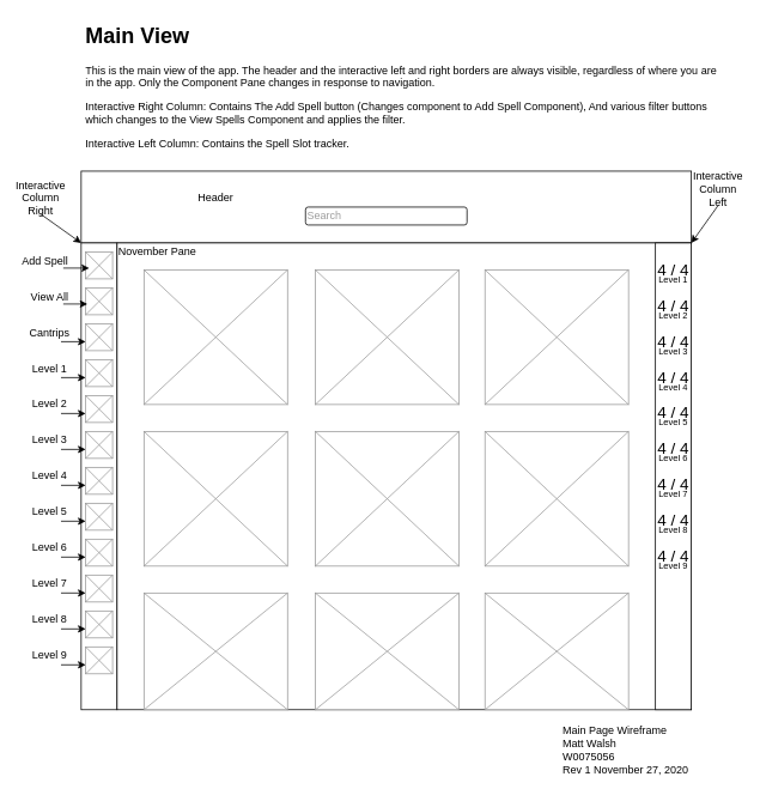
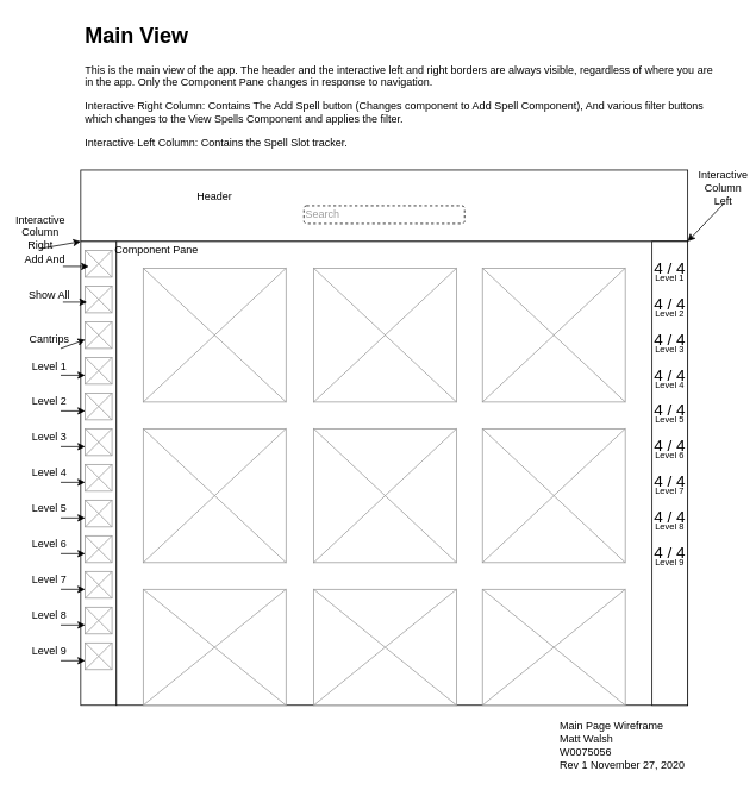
  <mxCell id="0" />
  <mxCell id="1" parent="0" />
  <mxCell id="2" value="" style="rounded=0;whiteSpace=wrap;html=1;" vertex="1" parent="1"><mxGeometry x="90" y="190" width="680" height="80" as="geometry" /></mxCell>
  <mxCell id="3" value="" style="rounded=0;whiteSpace=wrap;html=1;" vertex="1" parent="1"><mxGeometry x="90" y="270" width="40" height="520" as="geometry" /></mxCell>
  <mxCell id="4" value="" style="rounded=0;whiteSpace=wrap;html=1;" vertex="1" parent="1"><mxGeometry x="130" y="270" width="640" height="520" as="geometry" /></mxCell>
- <mxCell id="5" value="&lt;font color=&quot;#9c9c9c&quot;&gt;Search&lt;/font&gt;" style="rounded=1;whiteSpace=wrap;html=1;align=left;" vertex="1" parent="1"><mxGeometry x="340" y="230" width="180" height="20" as="geometry" /></mxCell>
+ <mxCell id="5" value="&lt;font color=&quot;#9c9c9c&quot;&gt;Search&lt;/font&gt;" style="rounded=1;whiteSpace=wrap;html=1;align=left;dashed=1;" vertex="1" parent="1"><mxGeometry x="340" y="230" width="180" height="20" as="geometry" /></mxCell>
  <mxCell id="6" value="" style="verticalLabelPosition=bottom;shadow=0;dashed=0;align=center;html=1;verticalAlign=top;strokeWidth=1;shape=mxgraph.mockup.graphics.simpleIcon;strokeColor=#999999;" vertex="1" parent="1"><mxGeometry x="95" y="280" width="30" height="30" as="geometry" /></mxCell>
  <mxCell id="7" value="" style="verticalLabelPosition=bottom;shadow=0;dashed=0;align=center;html=1;verticalAlign=top;strokeWidth=1;shape=mxgraph.mockup.graphics.simpleIcon;strokeColor=#999999;" vertex="1" parent="1"><mxGeometry x="95" y="320" width="30" height="30" as="geometry" /></mxCell>
  <mxCell id="8" value="" style="verticalLabelPosition=bottom;shadow=0;dashed=0;align=center;html=1;verticalAlign=top;strokeWidth=1;shape=mxgraph.mockup.graphics.simpleIcon;strokeColor=#999999;" vertex="1" parent="1"><mxGeometry x="95" y="360" width="30" height="30" as="geometry" /></mxCell>
  <mxCell id="9" value="" style="endArrow=classic;html=1;entryX=0.133;entryY=0.6;entryDx=0;entryDy=0;entryPerimeter=0;" edge="1" parent="1" target="6"><mxGeometry width="50" height="50" relative="1" as="geometry"><mxPoint x="70" y="298" as="sourcePoint" /><mxPoint x="80" y="290" as="targetPoint" /></mxGeometry></mxCell>
- <mxCell id="10" value="Add Spell" style="text;html=1;strokeColor=none;fillColor=none;align=center;verticalAlign=middle;whiteSpace=wrap;rounded=0;" vertex="1" parent="1"><mxGeometry x="20" y="280" width="60" height="20" as="geometry" /></mxCell>
+ <mxCell id="10" value="Add And" style="text;html=1;strokeColor=none;fillColor=none;align=center;verticalAlign=middle;whiteSpace=wrap;rounded=0;" vertex="1" parent="1"><mxGeometry x="20" y="280" width="60" height="20" as="geometry" /></mxCell>
  <mxCell id="11" value="" style="endArrow=classic;html=1;entryX=0.067;entryY=0.6;entryDx=0;entryDy=0;entryPerimeter=0;" edge="1" parent="1" target="7"><mxGeometry width="50" height="50" relative="1" as="geometry"><mxPoint x="70" y="338" as="sourcePoint" /><mxPoint x="460" y="400" as="targetPoint" /></mxGeometry></mxCell>
- <mxCell id="12" value="View All" style="text;html=1;strokeColor=none;fillColor=none;align=center;verticalAlign=middle;whiteSpace=wrap;rounded=0;" vertex="1" parent="1"><mxGeometry x="30" y="320" width="50" height="20" as="geometry" /></mxCell>
- <mxCell id="13" value="Cantrips" style="text;html=1;strokeColor=none;fillColor=none;align=center;verticalAlign=middle;whiteSpace=wrap;rounded=0;" vertex="1" parent="1"><mxGeometry x="30" y="360" width="50" height="20" as="geometry" /></mxCell>
+ <mxCell id="12" value="Show All" style="text;html=1;strokeColor=none;fillColor=none;align=center;verticalAlign=middle;whiteSpace=wrap;rounded=0;" vertex="1" parent="1"><mxGeometry x="30" y="320" width="50" height="20" as="geometry" /></mxCell>
+ <mxCell id="13" value="Cantrips" style="text;html=1;strokeColor=none;fillColor=none;align=center;verticalAlign=middle;whiteSpace=wrap;rounded=0;" vertex="1" parent="1"><mxGeometry x="30" y="370" width="50" height="20" as="geometry" /></mxCell>
  <mxCell id="14" value="" style="endArrow=classic;html=1;entryX=0;entryY=0.667;entryDx=0;entryDy=0;entryPerimeter=0;exitX=0.75;exitY=1;exitDx=0;exitDy=0;" edge="1" parent="1" source="13" target="8"><mxGeometry width="50" height="50" relative="1" as="geometry"><mxPoint x="410" y="450" as="sourcePoint" /><mxPoint x="460" y="400" as="targetPoint" /></mxGeometry></mxCell>
  <mxCell id="15" value="" style="verticalLabelPosition=bottom;shadow=0;dashed=0;align=center;html=1;verticalAlign=top;strokeWidth=1;shape=mxgraph.mockup.graphics.simpleIcon;strokeColor=#999999;" vertex="1" parent="1"><mxGeometry x="95" y="400" width="30" height="30" as="geometry" /></mxCell>
  <mxCell id="16" value="Level 1" style="text;html=1;strokeColor=none;fillColor=none;align=center;verticalAlign=middle;whiteSpace=wrap;rounded=0;" vertex="1" parent="1"><mxGeometry x="30" y="400" width="50" height="20" as="geometry" /></mxCell>
  <mxCell id="17" value="" style="endArrow=classic;html=1;entryX=0;entryY=0.667;entryDx=0;entryDy=0;entryPerimeter=0;exitX=0.75;exitY=1;exitDx=0;exitDy=0;" edge="1" parent="1" source="16" target="15"><mxGeometry width="50" height="50" relative="1" as="geometry"><mxPoint x="410" y="490" as="sourcePoint" /><mxPoint x="460" y="440" as="targetPoint" /></mxGeometry></mxCell>
  <mxCell id="18" value="" style="verticalLabelPosition=bottom;shadow=0;dashed=0;align=center;html=1;verticalAlign=top;strokeWidth=1;shape=mxgraph.mockup.graphics.simpleIcon;strokeColor=#999999;" vertex="1" parent="1"><mxGeometry x="95" y="440" width="30" height="30" as="geometry" /></mxCell>
  <mxCell id="19" value="Level 2" style="text;html=1;strokeColor=none;fillColor=none;align=center;verticalAlign=middle;whiteSpace=wrap;rounded=0;" vertex="1" parent="1"><mxGeometry x="30" y="440" width="50" height="20" as="geometry" /></mxCell>
  <mxCell id="20" value="" style="endArrow=classic;html=1;entryX=0;entryY=0.667;entryDx=0;entryDy=0;entryPerimeter=0;exitX=0.75;exitY=1;exitDx=0;exitDy=0;" edge="1" parent="1" source="19" target="18"><mxGeometry width="50" height="50" relative="1" as="geometry"><mxPoint x="410" y="530" as="sourcePoint" /><mxPoint x="460" y="480" as="targetPoint" /></mxGeometry></mxCell>
  <mxCell id="21" value="" style="verticalLabelPosition=bottom;shadow=0;dashed=0;align=center;html=1;verticalAlign=top;strokeWidth=1;shape=mxgraph.mockup.graphics.simpleIcon;strokeColor=#999999;" vertex="1" parent="1"><mxGeometry x="95" y="480" width="30" height="30" as="geometry" /></mxCell>
  <mxCell id="22" value="Level 3" style="text;html=1;strokeColor=none;fillColor=none;align=center;verticalAlign=middle;whiteSpace=wrap;rounded=0;" vertex="1" parent="1"><mxGeometry x="30" y="480" width="50" height="20" as="geometry" /></mxCell>
  <mxCell id="23" value="" style="endArrow=classic;html=1;entryX=0;entryY=0.667;entryDx=0;entryDy=0;entryPerimeter=0;exitX=0.75;exitY=1;exitDx=0;exitDy=0;" edge="1" parent="1" source="22" target="21"><mxGeometry width="50" height="50" relative="1" as="geometry"><mxPoint x="410" y="570" as="sourcePoint" /><mxPoint x="460" y="520" as="targetPoint" /></mxGeometry></mxCell>
  <mxCell id="24" value="" style="verticalLabelPosition=bottom;shadow=0;dashed=0;align=center;html=1;verticalAlign=top;strokeWidth=1;shape=mxgraph.mockup.graphics.simpleIcon;strokeColor=#999999;" vertex="1" parent="1"><mxGeometry x="95" y="520" width="30" height="30" as="geometry" /></mxCell>
  <mxCell id="25" value="Level 4" style="text;html=1;strokeColor=none;fillColor=none;align=center;verticalAlign=middle;whiteSpace=wrap;rounded=0;" vertex="1" parent="1"><mxGeometry x="30" y="520" width="50" height="20" as="geometry" /></mxCell>
  <mxCell id="26" value="" style="endArrow=classic;html=1;entryX=0;entryY=0.667;entryDx=0;entryDy=0;entryPerimeter=0;exitX=0.75;exitY=1;exitDx=0;exitDy=0;" edge="1" parent="1" source="25" target="24"><mxGeometry width="50" height="50" relative="1" as="geometry"><mxPoint x="410" y="610" as="sourcePoint" /><mxPoint x="460" y="560" as="targetPoint" /></mxGeometry></mxCell>
  <mxCell id="27" value="" style="verticalLabelPosition=bottom;shadow=0;dashed=0;align=center;html=1;verticalAlign=top;strokeWidth=1;shape=mxgraph.mockup.graphics.simpleIcon;strokeColor=#999999;" vertex="1" parent="1"><mxGeometry x="95" y="560" width="30" height="30" as="geometry" /></mxCell>
  <mxCell id="28" value="Level 5" style="text;html=1;strokeColor=none;fillColor=none;align=center;verticalAlign=middle;whiteSpace=wrap;rounded=0;" vertex="1" parent="1"><mxGeometry x="30" y="560" width="50" height="20" as="geometry" /></mxCell>
  <mxCell id="29" value="" style="endArrow=classic;html=1;entryX=0;entryY=0.667;entryDx=0;entryDy=0;entryPerimeter=0;exitX=0.75;exitY=1;exitDx=0;exitDy=0;" edge="1" parent="1" source="28" target="27"><mxGeometry width="50" height="50" relative="1" as="geometry"><mxPoint x="410" y="650" as="sourcePoint" /><mxPoint x="460" y="600" as="targetPoint" /></mxGeometry></mxCell>
  <mxCell id="30" value="" style="verticalLabelPosition=bottom;shadow=0;dashed=0;align=center;html=1;verticalAlign=top;strokeWidth=1;shape=mxgraph.mockup.graphics.simpleIcon;strokeColor=#999999;" vertex="1" parent="1"><mxGeometry x="95" y="600" width="30" height="30" as="geometry" /></mxCell>
  <mxCell id="31" value="Level 6" style="text;html=1;strokeColor=none;fillColor=none;align=center;verticalAlign=middle;whiteSpace=wrap;rounded=0;" vertex="1" parent="1"><mxGeometry x="30" y="600" width="50" height="20" as="geometry" /></mxCell>
  <mxCell id="32" value="" style="endArrow=classic;html=1;entryX=0;entryY=0.667;entryDx=0;entryDy=0;entryPerimeter=0;exitX=0.75;exitY=1;exitDx=0;exitDy=0;" edge="1" parent="1" source="31" target="30"><mxGeometry width="50" height="50" relative="1" as="geometry"><mxPoint x="410" y="690" as="sourcePoint" /><mxPoint x="460" y="640" as="targetPoint" /></mxGeometry></mxCell>
  <mxCell id="33" value="" style="verticalLabelPosition=bottom;shadow=0;dashed=0;align=center;html=1;verticalAlign=top;strokeWidth=1;shape=mxgraph.mockup.graphics.simpleIcon;strokeColor=#999999;" vertex="1" parent="1"><mxGeometry x="95" y="640" width="30" height="30" as="geometry" /></mxCell>
  <mxCell id="34" value="Level 7" style="text;html=1;strokeColor=none;fillColor=none;align=center;verticalAlign=middle;whiteSpace=wrap;rounded=0;" vertex="1" parent="1"><mxGeometry x="30" y="640" width="50" height="20" as="geometry" /></mxCell>
  <mxCell id="35" value="" style="endArrow=classic;html=1;entryX=0;entryY=0.667;entryDx=0;entryDy=0;entryPerimeter=0;exitX=0.75;exitY=1;exitDx=0;exitDy=0;" edge="1" parent="1" source="34" target="33"><mxGeometry width="50" height="50" relative="1" as="geometry"><mxPoint x="410" y="730" as="sourcePoint" /><mxPoint x="460" y="680" as="targetPoint" /></mxGeometry></mxCell>
  <mxCell id="36" value="" style="verticalLabelPosition=bottom;shadow=0;dashed=0;align=center;html=1;verticalAlign=top;strokeWidth=1;shape=mxgraph.mockup.graphics.simpleIcon;strokeColor=#999999;" vertex="1" parent="1"><mxGeometry x="95" y="680" width="30" height="30" as="geometry" /></mxCell>
  <mxCell id="37" value="Level 8" style="text;html=1;strokeColor=none;fillColor=none;align=center;verticalAlign=middle;whiteSpace=wrap;rounded=0;" vertex="1" parent="1"><mxGeometry x="30" y="680" width="50" height="20" as="geometry" /></mxCell>
  <mxCell id="38" value="" style="endArrow=classic;html=1;entryX=0;entryY=0.667;entryDx=0;entryDy=0;entryPerimeter=0;exitX=0.75;exitY=1;exitDx=0;exitDy=0;" edge="1" parent="1" source="37" target="36"><mxGeometry width="50" height="50" relative="1" as="geometry"><mxPoint x="410" y="770" as="sourcePoint" /><mxPoint x="460" y="720" as="targetPoint" /></mxGeometry></mxCell>
  <mxCell id="39" value="" style="verticalLabelPosition=bottom;shadow=0;dashed=0;align=center;html=1;verticalAlign=top;strokeWidth=1;shape=mxgraph.mockup.graphics.simpleIcon;strokeColor=#999999;" vertex="1" parent="1"><mxGeometry x="95" y="720" width="30" height="30" as="geometry" /></mxCell>
  <mxCell id="40" value="Level 9" style="text;html=1;strokeColor=none;fillColor=none;align=center;verticalAlign=middle;whiteSpace=wrap;rounded=0;" vertex="1" parent="1"><mxGeometry x="30" y="720" width="50" height="20" as="geometry" /></mxCell>
  <mxCell id="41" value="" style="endArrow=classic;html=1;entryX=0;entryY=0.667;entryDx=0;entryDy=0;entryPerimeter=0;exitX=0.75;exitY=1;exitDx=0;exitDy=0;" edge="1" parent="1" source="40" target="39"><mxGeometry width="50" height="50" relative="1" as="geometry"><mxPoint x="410" y="810" as="sourcePoint" /><mxPoint x="460" y="760" as="targetPoint" /></mxGeometry></mxCell>
  <mxCell id="42" value="" style="verticalLabelPosition=bottom;shadow=0;dashed=0;align=center;html=1;verticalAlign=top;strokeWidth=1;shape=mxgraph.mockup.graphics.simpleIcon;strokeColor=#999999;fillColor=#ffffff;" vertex="1" parent="1"><mxGeometry x="160" y="300" width="160" height="150" as="geometry" /></mxCell>
  <mxCell id="43" value="" style="rounded=0;whiteSpace=wrap;html=1;" vertex="1" parent="1"><mxGeometry x="730" y="270" width="40" height="520" as="geometry" /></mxCell>
  <mxCell id="44" value="&lt;font style=&quot;font-size: 18px&quot;&gt;4 / 4&lt;/font&gt;" style="text;html=1;strokeColor=none;fillColor=none;align=center;verticalAlign=middle;whiteSpace=wrap;rounded=0;" vertex="1" parent="1"><mxGeometry x="730" y="290" width="40" height="20" as="geometry" /></mxCell>
  <mxCell id="45" value="&lt;font style=&quot;font-size: 10px&quot;&gt;Level 1&lt;/font&gt;" style="text;html=1;strokeColor=none;fillColor=none;align=center;verticalAlign=middle;whiteSpace=wrap;rounded=0;" vertex="1" parent="1"><mxGeometry x="725" y="300" width="50" height="20" as="geometry" /></mxCell>
  <mxCell id="46" value="&lt;font style=&quot;font-size: 18px&quot;&gt;4 / 4&lt;/font&gt;" style="text;html=1;strokeColor=none;fillColor=none;align=center;verticalAlign=middle;whiteSpace=wrap;rounded=0;" vertex="1" parent="1"><mxGeometry x="730" y="330" width="40" height="20" as="geometry" /></mxCell>
  <mxCell id="47" value="&lt;font style=&quot;font-size: 10px&quot;&gt;Level 2&lt;/font&gt;" style="text;html=1;strokeColor=none;fillColor=none;align=center;verticalAlign=middle;whiteSpace=wrap;rounded=0;" vertex="1" parent="1"><mxGeometry x="725" y="340" width="50" height="20" as="geometry" /></mxCell>
  <mxCell id="48" value="&lt;font style=&quot;font-size: 18px&quot;&gt;4 / 4&lt;/font&gt;" style="text;html=1;strokeColor=none;fillColor=none;align=center;verticalAlign=middle;whiteSpace=wrap;rounded=0;" vertex="1" parent="1"><mxGeometry x="730" y="370" width="40" height="20" as="geometry" /></mxCell>
  <mxCell id="49" value="&lt;font style=&quot;font-size: 10px&quot;&gt;Level 3&lt;/font&gt;" style="text;html=1;strokeColor=none;fillColor=none;align=center;verticalAlign=middle;whiteSpace=wrap;rounded=0;" vertex="1" parent="1"><mxGeometry x="725" y="380" width="50" height="20" as="geometry" /></mxCell>
  <mxCell id="50" value="&lt;font style=&quot;font-size: 18px&quot;&gt;4 / 4&lt;/font&gt;" style="text;html=1;strokeColor=none;fillColor=none;align=center;verticalAlign=middle;whiteSpace=wrap;rounded=0;" vertex="1" parent="1"><mxGeometry x="730" y="410" width="40" height="20" as="geometry" /></mxCell>
  <mxCell id="51" value="&lt;font style=&quot;font-size: 10px&quot;&gt;Level 4&lt;/font&gt;" style="text;html=1;strokeColor=none;fillColor=none;align=center;verticalAlign=middle;whiteSpace=wrap;rounded=0;" vertex="1" parent="1"><mxGeometry x="725" y="420" width="50" height="20" as="geometry" /></mxCell>
  <mxCell id="52" value="&lt;font style=&quot;font-size: 18px&quot;&gt;4 / 4&lt;/font&gt;" style="text;html=1;strokeColor=none;fillColor=none;align=center;verticalAlign=middle;whiteSpace=wrap;rounded=0;" vertex="1" parent="1"><mxGeometry x="730" y="450" width="40" height="20" as="geometry" /></mxCell>
  <mxCell id="53" value="&lt;font style=&quot;font-size: 10px&quot;&gt;Level 5&lt;/font&gt;" style="text;html=1;strokeColor=none;fillColor=none;align=center;verticalAlign=middle;whiteSpace=wrap;rounded=0;" vertex="1" parent="1"><mxGeometry x="725" y="460" width="50" height="20" as="geometry" /></mxCell>
  <mxCell id="54" value="&lt;font style=&quot;font-size: 18px&quot;&gt;4 / 4&lt;/font&gt;" style="text;html=1;strokeColor=none;fillColor=none;align=center;verticalAlign=middle;whiteSpace=wrap;rounded=0;" vertex="1" parent="1"><mxGeometry x="730" y="490" width="40" height="20" as="geometry" /></mxCell>
  <mxCell id="55" value="&lt;font style=&quot;font-size: 10px&quot;&gt;Level 6&lt;/font&gt;" style="text;html=1;strokeColor=none;fillColor=none;align=center;verticalAlign=middle;whiteSpace=wrap;rounded=0;" vertex="1" parent="1"><mxGeometry x="725" y="500" width="50" height="20" as="geometry" /></mxCell>
  <mxCell id="56" value="&lt;font style=&quot;font-size: 18px&quot;&gt;4 / 4&lt;/font&gt;" style="text;html=1;strokeColor=none;fillColor=none;align=center;verticalAlign=middle;whiteSpace=wrap;rounded=0;" vertex="1" parent="1"><mxGeometry x="730" y="530" width="40" height="20" as="geometry" /></mxCell>
  <mxCell id="57" value="&lt;font style=&quot;font-size: 10px&quot;&gt;Level 7&lt;/font&gt;" style="text;html=1;strokeColor=none;fillColor=none;align=center;verticalAlign=middle;whiteSpace=wrap;rounded=0;" vertex="1" parent="1"><mxGeometry x="725" y="540" width="50" height="20" as="geometry" /></mxCell>
  <mxCell id="58" value="&lt;font style=&quot;font-size: 18px&quot;&gt;4 / 4&lt;/font&gt;" style="text;html=1;strokeColor=none;fillColor=none;align=center;verticalAlign=middle;whiteSpace=wrap;rounded=0;" vertex="1" parent="1"><mxGeometry x="730" y="570" width="40" height="20" as="geometry" /></mxCell>
  <mxCell id="59" value="&lt;font style=&quot;font-size: 10px&quot;&gt;Level 8&lt;/font&gt;" style="text;html=1;strokeColor=none;fillColor=none;align=center;verticalAlign=middle;whiteSpace=wrap;rounded=0;" vertex="1" parent="1"><mxGeometry x="725" y="580" width="50" height="20" as="geometry" /></mxCell>
  <mxCell id="60" value="&lt;font style=&quot;font-size: 18px&quot;&gt;4 / 4&lt;/font&gt;" style="text;html=1;strokeColor=none;fillColor=none;align=center;verticalAlign=middle;whiteSpace=wrap;rounded=0;" vertex="1" parent="1"><mxGeometry x="730" y="610" width="40" height="20" as="geometry" /></mxCell>
  <mxCell id="61" value="&lt;font style=&quot;font-size: 10px&quot;&gt;Level 9&lt;/font&gt;" style="text;html=1;strokeColor=none;fillColor=none;align=center;verticalAlign=middle;whiteSpace=wrap;rounded=0;" vertex="1" parent="1"><mxGeometry x="725" y="620" width="50" height="20" as="geometry" /></mxCell>
  <mxCell id="62" value="" style="verticalLabelPosition=bottom;shadow=0;dashed=0;align=center;html=1;verticalAlign=top;strokeWidth=1;shape=mxgraph.mockup.graphics.simpleIcon;strokeColor=#999999;fillColor=#ffffff;" vertex="1" parent="1"><mxGeometry x="351" y="300" width="160" height="150" as="geometry" /></mxCell>
  <mxCell id="63" value="" style="verticalLabelPosition=bottom;shadow=0;dashed=0;align=center;html=1;verticalAlign=top;strokeWidth=1;shape=mxgraph.mockup.graphics.simpleIcon;strokeColor=#999999;fillColor=#ffffff;" vertex="1" parent="1"><mxGeometry x="540" y="300" width="160" height="150" as="geometry" /></mxCell>
  <mxCell id="64" value="" style="verticalLabelPosition=bottom;shadow=0;dashed=0;align=center;html=1;verticalAlign=top;strokeWidth=1;shape=mxgraph.mockup.graphics.simpleIcon;strokeColor=#999999;fillColor=#ffffff;" vertex="1" parent="1"><mxGeometry x="160" y="480" width="160" height="150" as="geometry" /></mxCell>
  <mxCell id="65" value="" style="verticalLabelPosition=bottom;shadow=0;dashed=0;align=center;html=1;verticalAlign=top;strokeWidth=1;shape=mxgraph.mockup.graphics.simpleIcon;strokeColor=#999999;fillColor=#ffffff;" vertex="1" parent="1"><mxGeometry x="351" y="480" width="160" height="150" as="geometry" /></mxCell>
  <mxCell id="66" value="" style="verticalLabelPosition=bottom;shadow=0;dashed=0;align=center;html=1;verticalAlign=top;strokeWidth=1;shape=mxgraph.mockup.graphics.simpleIcon;strokeColor=#999999;fillColor=#ffffff;" vertex="1" parent="1"><mxGeometry x="540" y="480" width="160" height="150" as="geometry" /></mxCell>
  <mxCell id="67" value="" style="verticalLabelPosition=bottom;shadow=0;dashed=0;align=center;html=1;verticalAlign=top;strokeWidth=1;shape=mxgraph.mockup.graphics.simpleIcon;strokeColor=#999999;fillColor=#ffffff;" vertex="1" parent="1"><mxGeometry x="160" y="660" width="160" height="130" as="geometry" /></mxCell>
  <mxCell id="68" value="" style="verticalLabelPosition=bottom;shadow=0;dashed=0;align=center;html=1;verticalAlign=top;strokeWidth=1;shape=mxgraph.mockup.graphics.simpleIcon;strokeColor=#999999;fillColor=#ffffff;" vertex="1" parent="1"><mxGeometry x="351" y="660" width="160" height="130" as="geometry" /></mxCell>
  <mxCell id="69" value="" style="verticalLabelPosition=bottom;shadow=0;dashed=0;align=center;html=1;verticalAlign=top;strokeWidth=1;shape=mxgraph.mockup.graphics.simpleIcon;strokeColor=#999999;fillColor=#ffffff;" vertex="1" parent="1"><mxGeometry x="540" y="660" width="160" height="130" as="geometry" /></mxCell>
  <mxCell id="70" value="&lt;h1&gt;Main View&lt;/h1&gt;&lt;p&gt;This is the main view of the app. The header and the interactive left and right borders are always visible, regardless of where you are in the app. Only the Component Pane changes in response to navigation.&lt;/p&gt;&lt;p&gt;Interactive Right Column: Contains The Add Spell button (Changes component to Add Spell Component), And various filter buttons which changes to the View Spells Component and applies the filter.&lt;/p&gt;&lt;p&gt;Interactive Left Column: Contains the Spell Slot tracker.&lt;/p&gt;" style="text;html=1;strokeColor=none;fillColor=none;spacing=5;spacingTop=-20;whiteSpace=wrap;overflow=hidden;rounded=0;" vertex="1" parent="1"><mxGeometry x="90" y="20" width="720" height="160" as="geometry" /></mxCell>
  <mxCell id="71" value="Header" style="text;html=1;strokeColor=none;fillColor=none;align=center;verticalAlign=middle;whiteSpace=wrap;rounded=0;" vertex="1" parent="1"><mxGeometry x="220" y="210" width="40" height="20" as="geometry" /></mxCell>
- <mxCell id="72" value="Interactive Column Right" style="text;html=1;strokeColor=none;fillColor=none;align=center;verticalAlign=middle;whiteSpace=wrap;rounded=0;" vertex="1" parent="1"><mxGeometry x="20" y="210" width="50" height="20" as="geometry" /></mxCell>
+ <mxCell id="72" value="Interactive Column Right" style="text;html=1;strokeColor=none;fillColor=none;align=center;verticalAlign=middle;whiteSpace=wrap;rounded=0;" vertex="1" parent="1"><mxGeometry x="20" y="250" width="50" height="20" as="geometry" /></mxCell>
  <mxCell id="73" value="" style="endArrow=classic;html=1;exitX=0.5;exitY=1.4;exitDx=0;exitDy=0;exitPerimeter=0;entryX=0;entryY=0;entryDx=0;entryDy=0;" edge="1" parent="1" source="72" target="3"><mxGeometry width="50" height="50" relative="1" as="geometry"><mxPoint x="120" y="170" as="sourcePoint" /><mxPoint x="170" y="120" as="targetPoint" /></mxGeometry></mxCell>
- <mxCell id="74" value="Interactive Column Left" style="text;html=1;strokeColor=none;fillColor=none;align=center;verticalAlign=middle;whiteSpace=wrap;rounded=0;" vertex="1" parent="1"><mxGeometry x="775" y="200" width="50" height="20" as="geometry" /></mxCell>
+ <mxCell id="74" value="Interactive Column Left" style="text;html=1;strokeColor=none;fillColor=none;align=center;verticalAlign=middle;whiteSpace=wrap;rounded=0;" vertex="1" parent="1"><mxGeometry x="785" y="200" width="50" height="20" as="geometry" /></mxCell>
  <mxCell id="75" value="" style="endArrow=classic;html=1;exitX=0.5;exitY=1.4;exitDx=0;exitDy=0;exitPerimeter=0;entryX=1;entryY=1;entryDx=0;entryDy=0;" edge="1" source="74" parent="1" target="2"><mxGeometry width="50" height="50" relative="1" as="geometry"><mxPoint x="875" y="160" as="sourcePoint" /><mxPoint x="845" y="260" as="targetPoint" /></mxGeometry></mxCell>
- <mxCell id="76" value="November Pane" style="text;html=1;strokeColor=none;fillColor=none;align=center;verticalAlign=middle;whiteSpace=wrap;rounded=0;" vertex="1" parent="1"><mxGeometry x="120" y="270" width="110" height="20" as="geometry" /></mxCell>
+ <mxCell id="76" value="Component Pane" style="text;html=1;strokeColor=none;fillColor=none;align=center;verticalAlign=middle;whiteSpace=wrap;rounded=0;" vertex="1" parent="1"><mxGeometry x="120" y="270" width="110" height="20" as="geometry" /></mxCell>
  <mxCell id="77" value="Main Page Wireframe&lt;br&gt;Matt Walsh&lt;br&gt;W0075056&lt;br&gt;Rev 1 November 27, 2020" style="text;html=1;strokeColor=none;fillColor=none;align=left;verticalAlign=middle;whiteSpace=wrap;rounded=0;" vertex="1" parent="1"><mxGeometry x="625" y="800" width="150" height="70" as="geometry" /></mxCell>
